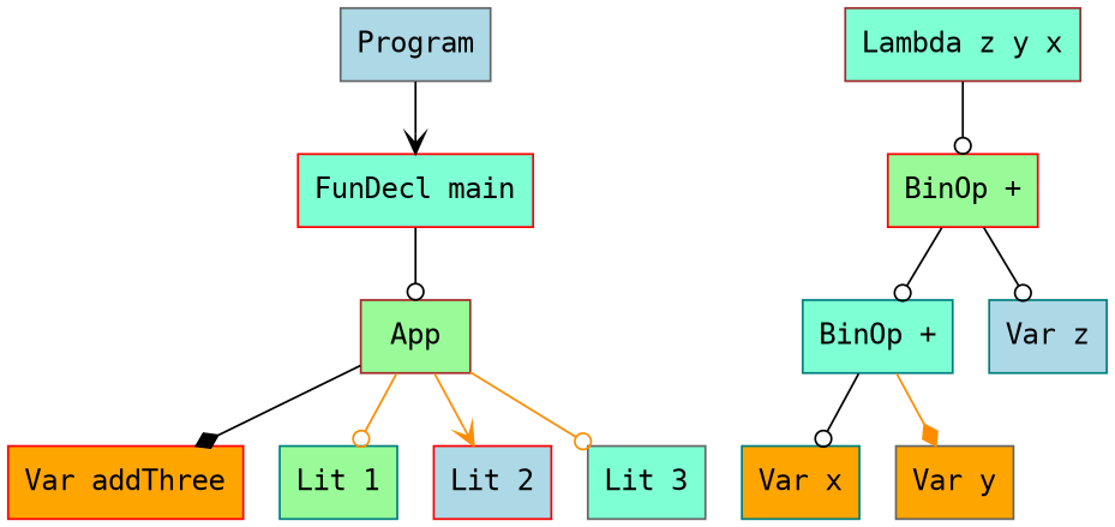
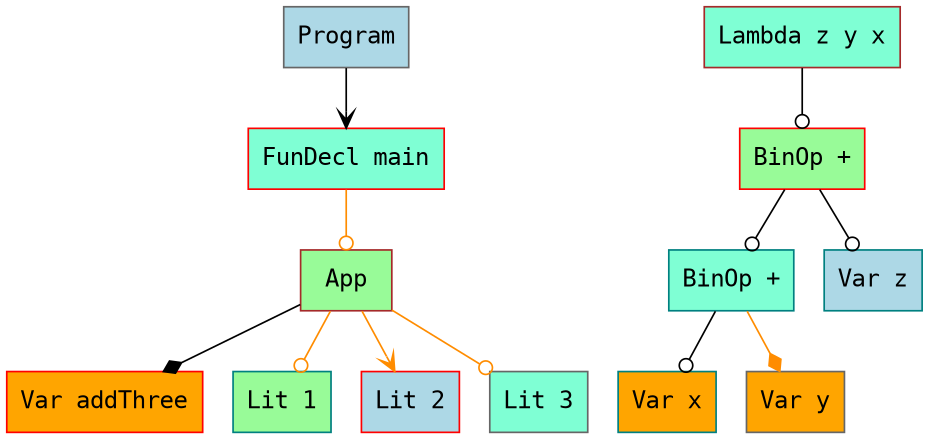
  digraph {
    rankdir=TB
    node [color=red fillcolor=aquamarine fontname=monospace shape=box style=filled]
    edge [arrowhead=odot color=black]
    n1 [color=gray40 fillcolor=lightblue label=Program]
    n2 [label="FunDecl main"]
    n3 [color=brown fillcolor=palegreen label=App]
    n4 [fillcolor=orange label="Var addThree"]
    n5 [color=teal fillcolor=palegreen label="Lit 1"]
    n6 [fillcolor=lightblue label="Lit 2"]
    n7 [color=gray40 label="Lit 3"]
    n8 [color=brown label="Lambda z y x"]
    n9 [fillcolor=palegreen label="BinOp +"]
    n10 [color=teal label="BinOp +"]
    n11 [color=teal fillcolor=lightblue label="Var z"]
    n12 [color=teal fillcolor=orange label="Var x"]
    n13 [color=gray40 fillcolor=orange label="Var y"]
    n1 -> n2 [arrowhead=vee]
-   n2 -> n3
+   n2 -> n3 [color=darkorange]
    n3 -> n4 [arrowhead=diamond]
    n3 -> n5 [color=darkorange]
    n3 -> n6 [arrowhead=vee color=darkorange]
    n3 -> n7 [color=darkorange]
    n8 -> n9
    n9 -> n10
    n9 -> n11
    n10 -> n12
    n10 -> n13 [arrowhead=diamond color=darkorange]
  }
